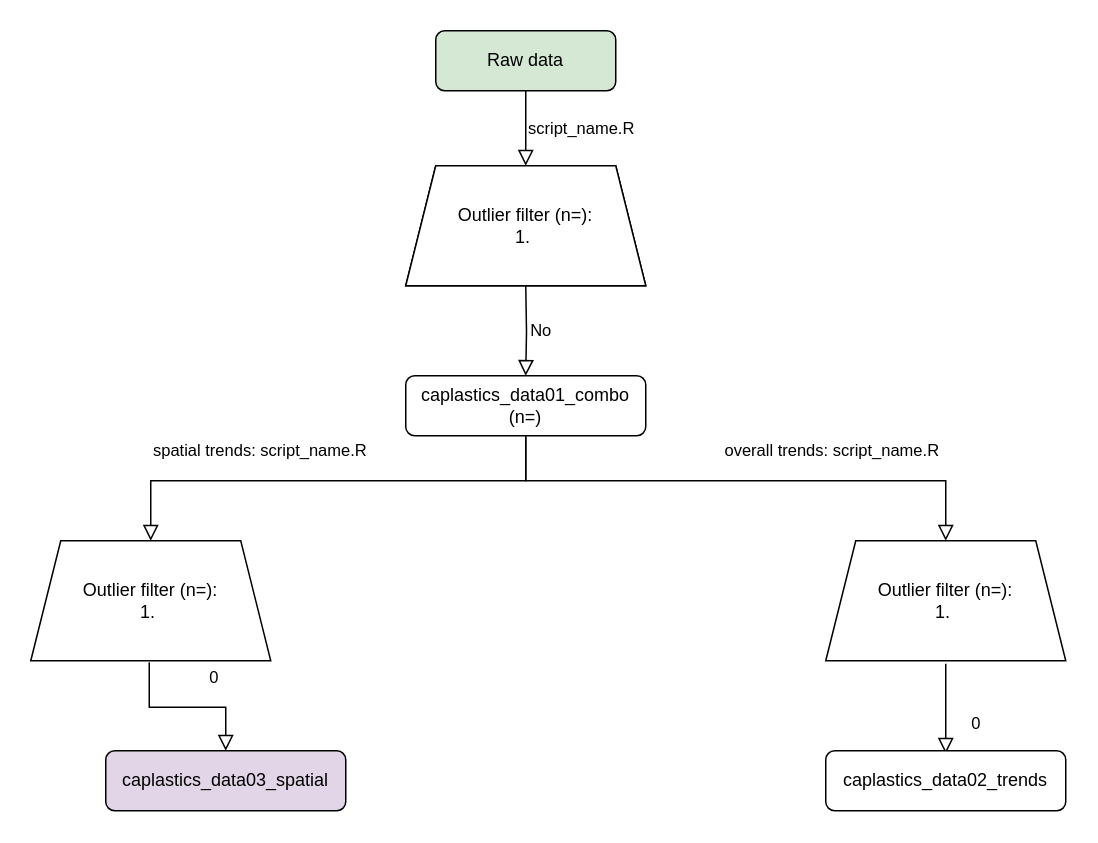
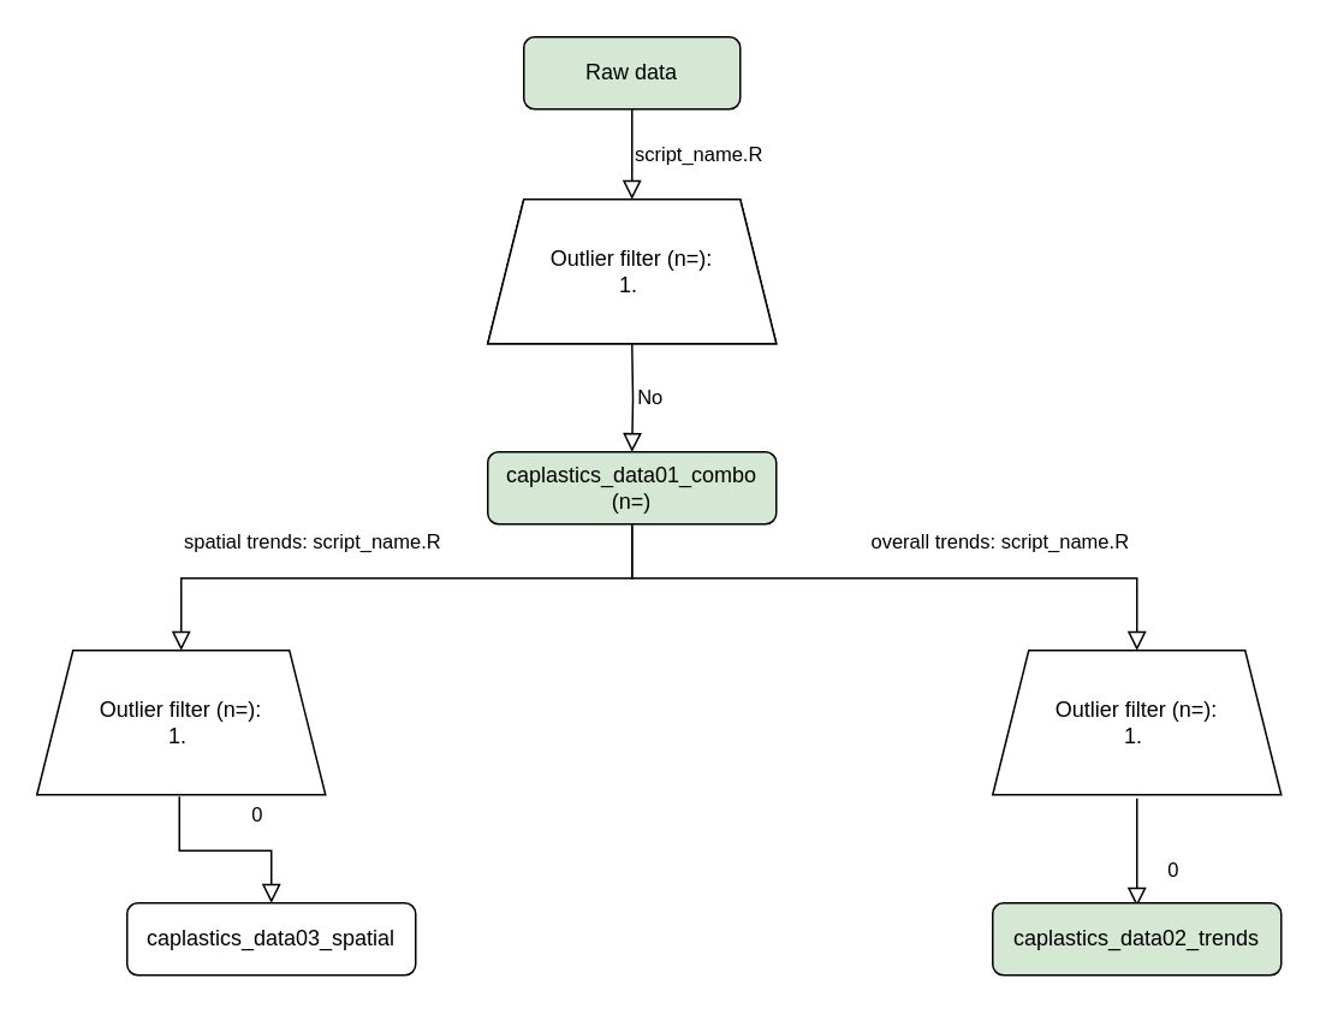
  <mxCell id="0" />
  <mxCell id="1" parent="0" />
  <mxCell id="2" value="script_name.R" style="rounded=0;html=1;jettySize=auto;orthogonalLoop=1;fontSize=11;endArrow=block;endFill=0;endSize=8;strokeWidth=1;shadow=0;labelBackgroundColor=none;edgeStyle=orthogonalEdgeStyle;align=left;" parent="1" source="3" edge="1"><mxGeometry relative="1" as="geometry"><mxPoint x="350" y="110" as="targetPoint" /></mxGeometry></mxCell>
  <mxCell id="3" value="Raw data" style="rounded=1;whiteSpace=wrap;html=1;fontSize=12;glass=0;strokeWidth=1;shadow=0;fillColor=#d5e8d4;" parent="1" vertex="1"><mxGeometry x="290" y="20" width="120" height="40" as="geometry" /></mxCell>
  <mxCell id="4" value="No" style="edgeStyle=orthogonalEdgeStyle;rounded=0;html=1;jettySize=auto;orthogonalLoop=1;fontSize=11;endArrow=block;endFill=0;endSize=8;strokeWidth=1;shadow=0;labelBackgroundColor=none;" parent="1" target="5" edge="1"><mxGeometry y="10" relative="1" as="geometry"><mxPoint as="offset" /><mxPoint x="350" y="190" as="sourcePoint" /></mxGeometry></mxCell>
- <mxCell id="5" value="caplastics_data01_combo (n=)" style="rounded=1;whiteSpace=wrap;html=1;fontSize=12;glass=0;strokeWidth=1;shadow=0;" parent="1" vertex="1"><mxGeometry x="270" y="250" width="160" height="40" as="geometry" /></mxCell>
+ <mxCell id="5" value="caplastics_data01_combo (n=)" style="rounded=1;whiteSpace=wrap;html=1;fontSize=12;glass=0;strokeWidth=1;shadow=0;fillColor=#d5e8d4;" parent="1" vertex="1"><mxGeometry x="270" y="250" width="160" height="40" as="geometry" /></mxCell>
  <mxCell id="6" value="Outlier pass:&lt;br&gt;1.&amp;nbsp;" style="shape=trapezoid;perimeter=trapezoidPerimeter;whiteSpace=wrap;html=1;fixedSize=1;" vertex="1" parent="1"><mxGeometry x="270" y="110" width="160" height="80" as="geometry" /></mxCell>
  <mxCell id="7" value="overall trends: script_name.R" style="rounded=0;html=1;jettySize=auto;orthogonalLoop=1;fontSize=11;endArrow=block;endFill=0;endSize=8;strokeWidth=1;shadow=0;labelBackgroundColor=none;edgeStyle=orthogonalEdgeStyle;entryX=0.5;entryY=0;entryDx=0;entryDy=0;" edge="1" parent="1" target="9"><mxGeometry x="0.333" y="20" relative="1" as="geometry"><mxPoint as="offset" /><mxPoint x="350" y="291" as="sourcePoint" /><mxPoint x="560" y="360" as="targetPoint" /><Array as="points"><mxPoint x="350" y="320" /><mxPoint x="630" y="320" /></Array></mxGeometry></mxCell>
  <mxCell id="8" value="Outlier filter (n=):&lt;br&gt;1.&amp;nbsp;" style="shape=trapezoid;perimeter=trapezoidPerimeter;whiteSpace=wrap;html=1;fixedSize=1;" vertex="1" parent="1"><mxGeometry x="270" y="110" width="160" height="80" as="geometry" /></mxCell>
  <mxCell id="9" value="Outlier filter (n=):&lt;br&gt;1.&amp;nbsp;" style="shape=trapezoid;perimeter=trapezoidPerimeter;whiteSpace=wrap;html=1;fixedSize=1;" vertex="1" parent="1"><mxGeometry x="550" y="360" width="160" height="80" as="geometry" /></mxCell>
  <mxCell id="10" value="0" style="rounded=0;html=1;jettySize=auto;orthogonalLoop=1;fontSize=11;endArrow=block;endFill=0;endSize=8;strokeWidth=1;shadow=0;labelBackgroundColor=none;edgeStyle=orthogonalEdgeStyle;" edge="1" parent="1"><mxGeometry x="0.333" y="20" relative="1" as="geometry"><mxPoint as="offset" /><mxPoint x="630" y="442" as="sourcePoint" /><mxPoint x="630" y="502" as="targetPoint" /></mxGeometry></mxCell>
- <mxCell id="11" value="caplastics_data02_trends" style="rounded=1;whiteSpace=wrap;html=1;fontSize=12;glass=0;strokeWidth=1;shadow=0;" vertex="1" parent="1"><mxGeometry x="550" y="500" width="160" height="40" as="geometry" /></mxCell>
+ <mxCell id="11" value="caplastics_data02_trends" style="rounded=1;whiteSpace=wrap;html=1;fontSize=12;glass=0;strokeWidth=1;shadow=0;fillColor=#d5e8d4;" vertex="1" parent="1"><mxGeometry x="550" y="500" width="160" height="40" as="geometry" /></mxCell>
  <mxCell id="12" value="spatial trends: script_name.R" style="rounded=0;html=1;jettySize=auto;orthogonalLoop=1;fontSize=11;endArrow=block;endFill=0;endSize=8;strokeWidth=1;shadow=0;labelBackgroundColor=none;edgeStyle=orthogonalEdgeStyle;exitX=0.5;exitY=1;exitDx=0;exitDy=0;align=left;entryX=0.5;entryY=0;entryDx=0;entryDy=0;" edge="1" parent="1" source="5" target="13"><mxGeometry x="0.75" y="-20" relative="1" as="geometry"><mxPoint x="20" y="-20" as="offset" /><mxPoint x="360" y="301" as="sourcePoint" /><mxPoint x="110" y="360" as="targetPoint" /><Array as="points"><mxPoint x="350" y="320" /><mxPoint x="100" y="320" /></Array></mxGeometry></mxCell>
  <mxCell id="13" value="Outlier filter (n=):&lt;br&gt;1.&amp;nbsp;" style="shape=trapezoid;perimeter=trapezoidPerimeter;whiteSpace=wrap;html=1;fixedSize=1;" vertex="1" parent="1"><mxGeometry x="20" y="360" width="160" height="80" as="geometry" /></mxCell>
  <mxCell id="14" value="0" style="rounded=0;html=1;jettySize=auto;orthogonalLoop=1;fontSize=11;endArrow=block;endFill=0;endSize=8;strokeWidth=1;shadow=0;labelBackgroundColor=none;edgeStyle=orthogonalEdgeStyle;" edge="1" parent="1"><mxGeometry x="0.333" y="20" relative="1" as="geometry"><mxPoint as="offset" /><mxPoint x="99" y="441" as="sourcePoint" /><mxPoint x="150" y="500" as="targetPoint" /><Array as="points"><mxPoint x="99" y="471" /><mxPoint x="150" y="471" /></Array></mxGeometry></mxCell>
- <mxCell id="15" value="caplastics_data03_spatial" style="rounded=1;whiteSpace=wrap;html=1;fontSize=12;glass=0;strokeWidth=1;shadow=0;fillColor=#e1d5e7;" vertex="1" parent="1"><mxGeometry x="70" y="500" width="160" height="40" as="geometry" /></mxCell>
+ <mxCell id="15" value="caplastics_data03_spatial" style="rounded=1;whiteSpace=wrap;html=1;fontSize=12;glass=0;strokeWidth=1;shadow=0;" vertex="1" parent="1"><mxGeometry x="70" y="500" width="160" height="40" as="geometry" /></mxCell>
